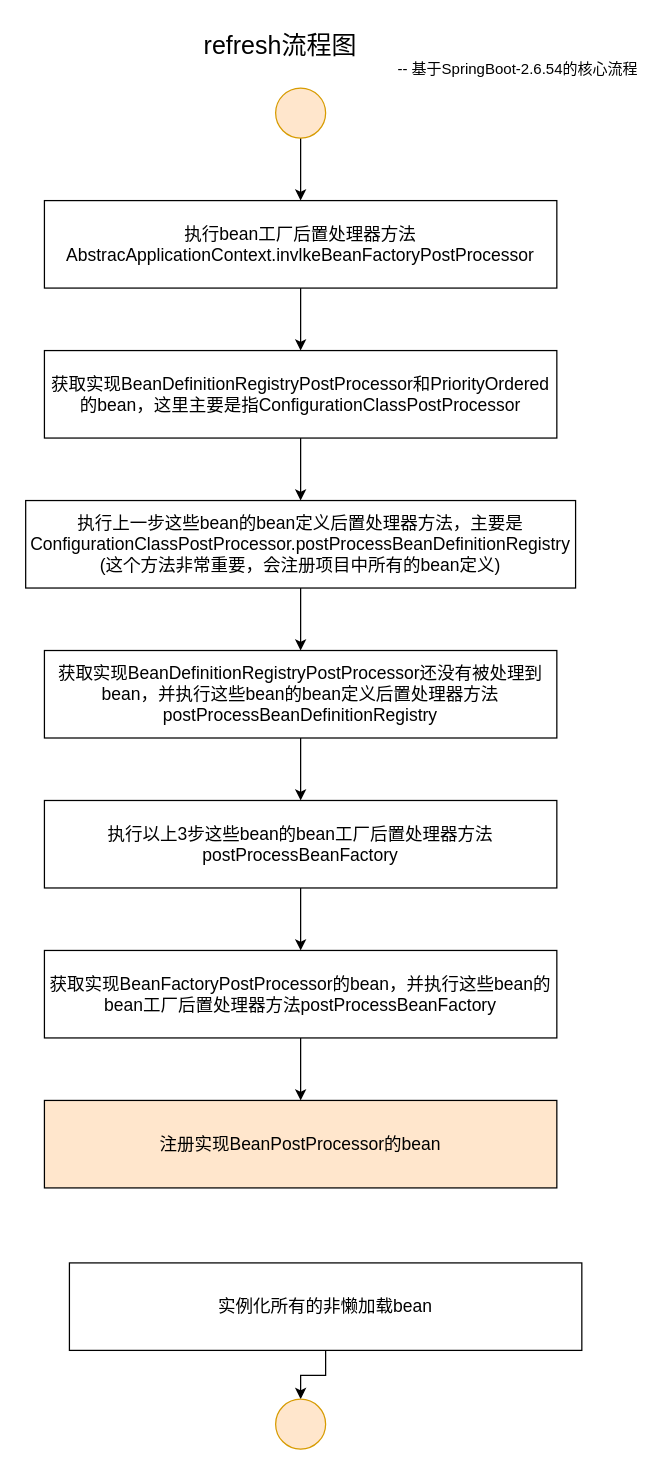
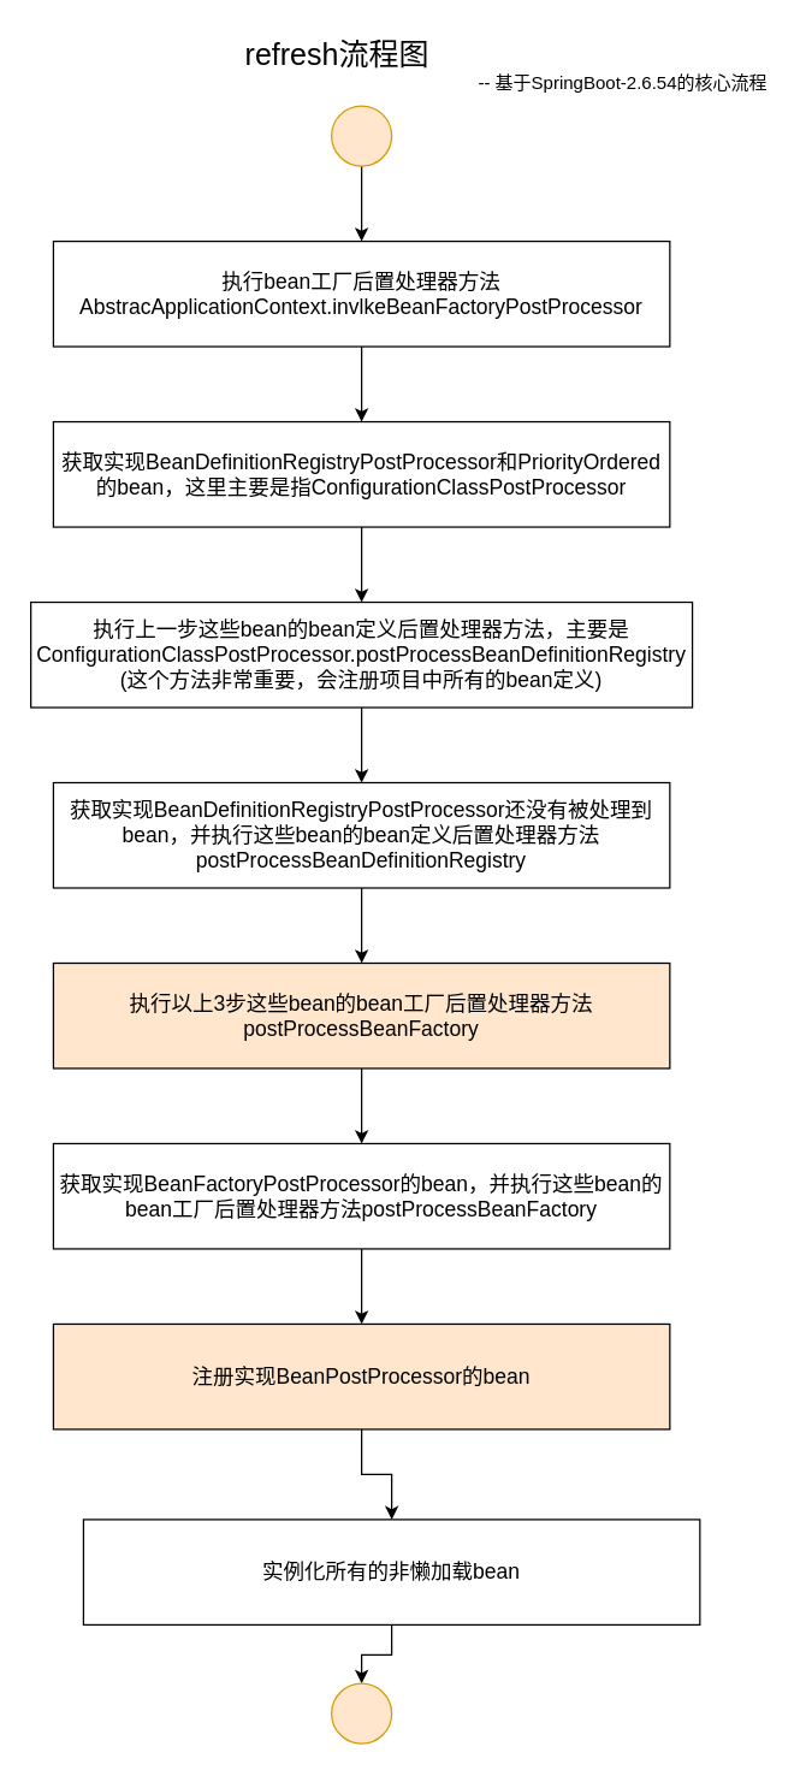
  <mxCell id="0" />
  <mxCell id="1" parent="0" />
  <mxCell id="2" value="refresh流程图" style="text;html=1;strokeColor=none;fillColor=none;align=center;verticalAlign=middle;whiteSpace=wrap;rounded=0;fontSize=20;" vertex="1" parent="1"><mxGeometry x="154" y="20" width="140" height="30" as="geometry" /></mxCell>
  <mxCell id="3" style="edgeStyle=orthogonalEdgeStyle;rounded=0;orthogonalLoop=1;jettySize=auto;html=1;entryX=0.5;entryY=0;entryDx=0;entryDy=0;" edge="1" parent="1" source="4" target="6"><mxGeometry relative="1" as="geometry" /></mxCell>
  <mxCell id="4" value="" style="ellipse;whiteSpace=wrap;html=1;aspect=fixed;fillColor=#ffe6cc;strokeColor=#d79b00;" vertex="1" parent="1"><mxGeometry x="220" y="70" width="40" height="40" as="geometry" /></mxCell>
  <mxCell id="5" style="edgeStyle=orthogonalEdgeStyle;rounded=0;orthogonalLoop=1;jettySize=auto;html=1;entryX=0.5;entryY=0;entryDx=0;entryDy=0;" edge="1" parent="1" source="6" target="9"><mxGeometry relative="1" as="geometry" /></mxCell>
  <mxCell id="6" value="&lt;span style=&quot;font-size: 14px;&quot;&gt;执行bean工厂后置处理器方法&lt;br&gt;AbstracApplicationContext.invlkeBeanFactoryPostProcessor&lt;br&gt;&lt;/span&gt;" style="rounded=0;whiteSpace=wrap;html=1;" vertex="1" parent="1"><mxGeometry x="35" y="160" width="410" height="70" as="geometry" /></mxCell>
  <mxCell id="7" value="-- 基于SpringBoot-2.6.54的核心流程" style="text;html=1;strokeColor=none;fillColor=none;align=center;verticalAlign=middle;whiteSpace=wrap;rounded=0;" vertex="1" parent="1"><mxGeometry x="314" y="40" width="200" height="30" as="geometry" /></mxCell>
  <mxCell id="8" style="edgeStyle=orthogonalEdgeStyle;rounded=0;orthogonalLoop=1;jettySize=auto;html=1;entryX=0.5;entryY=0;entryDx=0;entryDy=0;" edge="1" parent="1" source="9" target="11"><mxGeometry relative="1" as="geometry" /></mxCell>
  <mxCell id="9" value="&lt;font style=&quot;font-size: 14px;&quot;&gt;&lt;font style=&quot;font-size: 14px;&quot;&gt;获取实现BeanDefinitionRegistryPostProcessor和PriorityOrdered的bean，这里主要是指&lt;/font&gt;ConfigurationClassPostProcessor&lt;/font&gt;" style="rounded=0;whiteSpace=wrap;html=1;" vertex="1" parent="1"><mxGeometry x="35" y="280" width="410" height="70" as="geometry" /></mxCell>
  <mxCell id="10" style="edgeStyle=orthogonalEdgeStyle;rounded=0;orthogonalLoop=1;jettySize=auto;html=1;entryX=0.5;entryY=0;entryDx=0;entryDy=0;" edge="1" parent="1" source="11" target="13"><mxGeometry relative="1" as="geometry" /></mxCell>
  <mxCell id="11" value="&lt;font style=&quot;font-size: 14px;&quot;&gt;执行上一步这些bean的bean定义后置处理器方法，主要是ConfigurationClassPostProcessor.postProcessBeanDefinitionRegistry&lt;br&gt;(这个方法非常重要，会注册项目中所有的bean定义)&lt;/font&gt;" style="rounded=0;whiteSpace=wrap;html=1;" vertex="1" parent="1"><mxGeometry x="20" y="400" width="440" height="70" as="geometry" /></mxCell>
  <mxCell id="12" style="edgeStyle=orthogonalEdgeStyle;rounded=0;orthogonalLoop=1;jettySize=auto;html=1;entryX=0.5;entryY=0;entryDx=0;entryDy=0;" edge="1" parent="1" source="13"><mxGeometry relative="1" as="geometry"><mxPoint x="240" y="640" as="targetPoint" /></mxGeometry></mxCell>
  <mxCell id="13" value="&lt;font style=&quot;font-size: 14px;&quot;&gt;&lt;font style=&quot;font-size: 14px;&quot;&gt;&lt;font style=&quot;font-size: 14px;&quot;&gt;获取实现BeanDefinitionRegistryPostProcessor还没有被处理到be&lt;/font&gt;&lt;font style=&quot;font-size: 14px;&quot;&gt;an，并执行这些bean的bean定义后置处理器方法&lt;/font&gt;&lt;/font&gt;postProcessBeanDefinitionRegistry&lt;/font&gt;" style="rounded=0;whiteSpace=wrap;html=1;" vertex="1" parent="1"><mxGeometry x="35" y="520" width="410" height="70" as="geometry" /></mxCell>
  <mxCell id="14" style="edgeStyle=orthogonalEdgeStyle;rounded=0;orthogonalLoop=1;jettySize=auto;html=1;entryX=0.5;entryY=0;entryDx=0;entryDy=0;" edge="1" parent="1" source="15" target="17"><mxGeometry relative="1" as="geometry" /></mxCell>
- <mxCell id="15" value="&lt;font style=&quot;&quot;&gt;&lt;font style=&quot;&quot;&gt;&lt;font style=&quot;&quot;&gt;&lt;font style=&quot;background-color: initial;&quot;&gt;&lt;font style=&quot;font-size: 14px;&quot;&gt;执行以上3步这些bean的bean工厂后置处理器方法postProcessBeanFactory&lt;/font&gt;&lt;br&gt;&lt;/font&gt;&lt;/font&gt;&lt;/font&gt;&lt;/font&gt;" style="rounded=0;whiteSpace=wrap;html=1;" vertex="1" parent="1"><mxGeometry x="35" y="640" width="410" height="70" as="geometry" /></mxCell>
+ <mxCell id="15" value="&lt;font style=&quot;&quot;&gt;&lt;font style=&quot;&quot;&gt;&lt;font style=&quot;&quot;&gt;&lt;font style=&quot;background-color: initial;&quot;&gt;&lt;font style=&quot;font-size: 14px;&quot;&gt;执行以上3步这些bean的bean工厂后置处理器方法postProcessBeanFactory&lt;/font&gt;&lt;br&gt;&lt;/font&gt;&lt;/font&gt;&lt;/font&gt;&lt;/font&gt;" style="rounded=0;whiteSpace=wrap;html=1;fillColor=#ffe6cc;" vertex="1" parent="1"><mxGeometry x="35" y="640" width="410" height="70" as="geometry" /></mxCell>
  <mxCell id="16" style="edgeStyle=orthogonalEdgeStyle;rounded=0;orthogonalLoop=1;jettySize=auto;html=1;entryX=0.5;entryY=0;entryDx=0;entryDy=0;" edge="1" parent="1" source="17" target="19"><mxGeometry relative="1" as="geometry" /></mxCell>
  <mxCell id="17" value="&lt;font style=&quot;font-size: 14px;&quot;&gt;&lt;font style=&quot;font-size: 14px;&quot;&gt;&lt;font style=&quot;font-size: 14px;&quot;&gt;获取实现BeanFactoryPostProcessor的&lt;font style=&quot;background-color: initial; font-size: 14px;&quot;&gt;bean，并执行这些bean的bean工厂后置处理器方法postProcessBeanFactory&lt;br&gt;&lt;/font&gt;&lt;/font&gt;&lt;/font&gt;&lt;/font&gt;" style="rounded=0;whiteSpace=wrap;html=1;" vertex="1" parent="1"><mxGeometry x="35" y="760" width="410" height="70" as="geometry" /></mxCell>
+ <mxCell id="18" style="edgeStyle=orthogonalEdgeStyle;rounded=0;orthogonalLoop=1;jettySize=auto;html=1;entryX=0.5;entryY=0;entryDx=0;entryDy=0;" edge="1" parent="1" source="19" target="21"><mxGeometry relative="1" as="geometry" /></mxCell>
  <mxCell id="19" value="&lt;font style=&quot;font-size: 14px;&quot;&gt;&lt;font style=&quot;font-size: 14px;&quot;&gt;&lt;font style=&quot;font-size: 14px;&quot;&gt;&lt;font style=&quot;font-size: 14px;&quot;&gt;&lt;font style=&quot;background-color: initial; font-size: 14px;&quot;&gt;注册实现&lt;/font&gt;&lt;/font&gt;&lt;/font&gt;&lt;/font&gt;BeanPostProcessor的bean&lt;/font&gt;" style="rounded=0;whiteSpace=wrap;html=1;fillColor=#ffe6cc;" vertex="1" parent="1"><mxGeometry x="35" y="880" width="410" height="70" as="geometry" /></mxCell>
  <mxCell id="20" style="edgeStyle=orthogonalEdgeStyle;rounded=0;orthogonalLoop=1;jettySize=auto;html=1;entryX=0.5;entryY=0;entryDx=0;entryDy=0;" edge="1" parent="1" source="21" target="22"><mxGeometry relative="1" as="geometry" /></mxCell>
  <mxCell id="21" value="&lt;span style=&quot;font-size: 14px;&quot;&gt;实例化所有的非懒加载bean&lt;/span&gt;" style="rounded=0;whiteSpace=wrap;html=1;" vertex="1" parent="1"><mxGeometry x="55" y="1010" width="410" height="70" as="geometry" /></mxCell>
  <mxCell id="22" value="" style="ellipse;whiteSpace=wrap;html=1;aspect=fixed;fillColor=#ffe6cc;strokeColor=#d79b00;" vertex="1" parent="1"><mxGeometry x="220" y="1119" width="40" height="40" as="geometry" /></mxCell>
